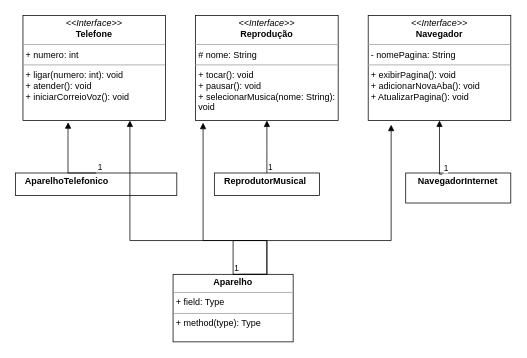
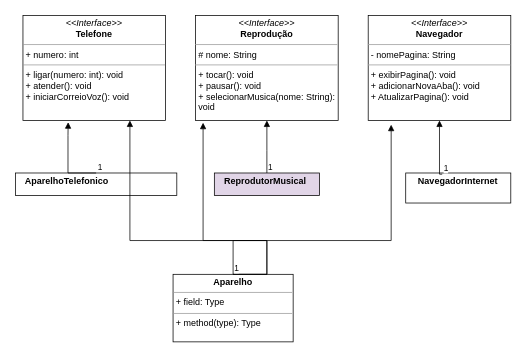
  <mxCell id="0" />
  <mxCell id="1" parent="0" />
  <mxCell id="2" value="&lt;p style=&quot;margin:0px;margin-top:4px;text-align:center;&quot;&gt;&lt;i&gt;&amp;lt;&amp;lt;Interface&amp;gt;&amp;gt;&lt;/i&gt;&lt;br&gt;&lt;b&gt;Reprodução&lt;/b&gt;&lt;/p&gt;&lt;hr size=&quot;1&quot;&gt;&lt;p style=&quot;margin:0px;margin-left:4px;&quot;&gt;# nome: String&lt;/p&gt;&lt;hr size=&quot;1&quot;&gt;&lt;p style=&quot;margin:0px;margin-left:4px;&quot;&gt;+ tocar(): void&lt;/p&gt;&lt;p style=&quot;margin:0px;margin-left:4px;&quot;&gt;+ pausar(): void&lt;/p&gt;&lt;p style=&quot;margin:0px;margin-left:4px;&quot;&gt;+ selecionarMusica(nome: String): void&lt;/p&gt;" style="verticalAlign=top;align=left;overflow=fill;fontSize=12;fontFamily=Helvetica;html=1;whiteSpace=wrap;" vertex="1" parent="1"><mxGeometry x="260" y="20" width="190" height="140" as="geometry" /></mxCell>
  <mxCell id="3" value="&lt;p style=&quot;margin:0px;margin-top:4px;text-align:center;&quot;&gt;&lt;i&gt;&amp;lt;&amp;lt;Interface&amp;gt;&amp;gt;&lt;/i&gt;&lt;br&gt;&lt;b&gt;Telefone&lt;/b&gt;&lt;/p&gt;&lt;hr size=&quot;1&quot;&gt;&lt;p style=&quot;margin:0px;margin-left:4px;&quot;&gt;+ numero: int&lt;/p&gt;&lt;hr size=&quot;1&quot;&gt;&lt;p style=&quot;margin:0px;margin-left:4px;&quot;&gt;+ ligar(numero: int): void&lt;/p&gt;&lt;p style=&quot;margin:0px;margin-left:4px;&quot;&gt;+ atender(): void&lt;/p&gt;&lt;p style=&quot;margin:0px;margin-left:4px;&quot;&gt;+ iniciarCorreioVoz(): void&lt;/p&gt;" style="verticalAlign=top;align=left;overflow=fill;fontSize=12;fontFamily=Helvetica;html=1;whiteSpace=wrap;" vertex="1" parent="1"><mxGeometry x="30" y="20" width="190" height="140" as="geometry" /></mxCell>
  <mxCell id="4" value="&lt;p style=&quot;margin:0px;margin-top:4px;text-align:center;&quot;&gt;&lt;i&gt;&amp;lt;&amp;lt;Interface&amp;gt;&amp;gt;&lt;/i&gt;&lt;br&gt;&lt;b&gt;Navegador&lt;/b&gt;&lt;/p&gt;&lt;hr size=&quot;1&quot;&gt;&lt;p style=&quot;margin:0px;margin-left:4px;&quot;&gt;- nomePagina: String&lt;/p&gt;&lt;hr size=&quot;1&quot;&gt;&lt;p style=&quot;margin:0px;margin-left:4px;&quot;&gt;+ exibirPagina(): void&lt;/p&gt;&lt;p style=&quot;margin:0px;margin-left:4px;&quot;&gt;+ adicionarNovaAba(): void&lt;/p&gt;&lt;p style=&quot;margin:0px;margin-left:4px;&quot;&gt;+ AtualizarPagina(): void&lt;/p&gt;" style="verticalAlign=top;align=left;overflow=fill;fontSize=12;fontFamily=Helvetica;html=1;whiteSpace=wrap;" vertex="1" parent="1"><mxGeometry x="490" y="20" width="190" height="140" as="geometry" /></mxCell>
- <mxCell id="5" value="&lt;p style=&quot;margin:0px;margin-top:4px;text-align:center;&quot;&gt;&lt;/p&gt;&lt;div style=&quot;height:2px;&quot;&gt;&lt;b&gt;&amp;nbsp; &amp;nbsp; ReprodutorMusical&lt;/b&gt;&lt;/div&gt;" style="verticalAlign=top;align=left;overflow=fill;fontSize=12;fontFamily=Helvetica;html=1;whiteSpace=wrap;" vertex="1" parent="1"><mxGeometry x="285" y="230" width="140" height="30" as="geometry" /></mxCell>
+ <mxCell id="5" value="&lt;p style=&quot;margin:0px;margin-top:4px;text-align:center;&quot;&gt;&lt;/p&gt;&lt;div style=&quot;height:2px;&quot;&gt;&lt;b&gt;&amp;nbsp; &amp;nbsp; ReprodutorMusical&lt;/b&gt;&lt;/div&gt;" style="verticalAlign=top;align=left;overflow=fill;fontSize=12;fontFamily=Helvetica;html=1;whiteSpace=wrap;fillColor=#e1d5e7;" vertex="1" parent="1"><mxGeometry x="285" y="230" width="140" height="30" as="geometry" /></mxCell>
  <mxCell id="6" value="&lt;p style=&quot;margin:0px;margin-top:4px;text-align:center;&quot;&gt;&lt;/p&gt;&lt;div style=&quot;height:2px;&quot;&gt;&lt;b&gt;&amp;nbsp; &amp;nbsp; AparelhoTelefonico&lt;/b&gt;&lt;/div&gt;" style="verticalAlign=top;align=left;overflow=fill;fontSize=12;fontFamily=Helvetica;html=1;whiteSpace=wrap;" vertex="1" parent="1"><mxGeometry x="20" y="230" width="215" height="30" as="geometry" /></mxCell>
  <mxCell id="7" value="&lt;p style=&quot;margin:0px;margin-top:4px;text-align:center;&quot;&gt;&lt;/p&gt;&lt;div style=&quot;height:2px;&quot;&gt;&lt;b&gt;&amp;nbsp; &amp;nbsp; &amp;nbsp;NavegadorInternet&lt;/b&gt;&lt;/div&gt;" style="verticalAlign=top;align=left;overflow=fill;fontSize=12;fontFamily=Helvetica;html=1;whiteSpace=wrap;" vertex="1" parent="1"><mxGeometry x="540" y="230" width="140" height="40" as="geometry" /></mxCell>
  <mxCell id="8" value="&lt;p style=&quot;margin:0px;margin-top:4px;text-align:center;&quot;&gt;&lt;b&gt;Aparelho&lt;/b&gt;&lt;/p&gt;&lt;hr size=&quot;1&quot;&gt;&lt;p style=&quot;margin:0px;margin-left:4px;&quot;&gt;+ field: Type&lt;/p&gt;&lt;hr size=&quot;1&quot;&gt;&lt;p style=&quot;margin:0px;margin-left:4px;&quot;&gt;+ method(type): Type&lt;/p&gt;" style="verticalAlign=top;align=left;overflow=fill;fontSize=12;fontFamily=Helvetica;html=1;whiteSpace=wrap;" vertex="1" parent="1"><mxGeometry x="230" y="365" width="160" height="90" as="geometry" /></mxCell>
  <mxCell id="9" value="" style="endArrow=block;endFill=1;html=1;edgeStyle=orthogonalEdgeStyle;align=left;verticalAlign=top;rounded=0;exitX=0.5;exitY=0;exitDx=0;exitDy=0;entryX=0.161;entryY=1.04;entryDx=0;entryDy=0;entryPerimeter=0;" edge="1" parent="1" source="8" target="4"><mxGeometry x="-1" relative="1" as="geometry"><mxPoint x="370" y="120" as="sourcePoint" /><mxPoint x="530" y="120" as="targetPoint" /><Array as="points"><mxPoint x="355" y="320" /><mxPoint x="521" y="320" /></Array></mxGeometry></mxCell>
  <mxCell id="10" value="1" style="edgeLabel;resizable=0;html=1;align=left;verticalAlign=bottom;" connectable="0" vertex="1" parent="9"><mxGeometry x="-1" relative="1" as="geometry" /></mxCell>
  <mxCell id="11" value="" style="endArrow=block;endFill=1;html=1;edgeStyle=orthogonalEdgeStyle;align=left;verticalAlign=top;rounded=0;exitX=0.5;exitY=0;exitDx=0;exitDy=0;" edge="1" parent="1" source="8"><mxGeometry x="-1" relative="1" as="geometry"><mxPoint x="365" y="375" as="sourcePoint" /><mxPoint x="270" y="163" as="targetPoint" /><Array as="points"><mxPoint x="355" y="320" /><mxPoint x="270" y="320" /><mxPoint x="270" y="163" /></Array></mxGeometry></mxCell>
  <mxCell id="12" value="1" style="edgeLabel;resizable=0;html=1;align=left;verticalAlign=bottom;" connectable="0" vertex="1" parent="11"><mxGeometry x="-1" relative="1" as="geometry" /></mxCell>
  <mxCell id="13" value="" style="endArrow=block;endFill=1;html=1;edgeStyle=orthogonalEdgeStyle;align=left;verticalAlign=top;rounded=0;exitX=0.5;exitY=0;exitDx=0;exitDy=0;entryX=0.75;entryY=1;entryDx=0;entryDy=0;" edge="1" parent="1" source="8" target="3"><mxGeometry x="-1" relative="1" as="geometry"><mxPoint x="375" y="385" as="sourcePoint" /><mxPoint x="541" y="186" as="targetPoint" /><Array as="points"><mxPoint x="355" y="320" /><mxPoint x="173" y="320" /></Array></mxGeometry></mxCell>
  <mxCell id="14" value="1" style="edgeLabel;resizable=0;html=1;align=left;verticalAlign=bottom;" connectable="0" vertex="1" parent="13"><mxGeometry x="-1" relative="1" as="geometry" /></mxCell>
  <mxCell id="15" value="" style="endArrow=block;endFill=1;html=1;edgeStyle=orthogonalEdgeStyle;align=left;verticalAlign=top;rounded=0;entryX=0.5;entryY=1;entryDx=0;entryDy=0;exitX=0.347;exitY=0.04;exitDx=0;exitDy=0;exitPerimeter=0;" edge="1" parent="1" source="7" target="4"><mxGeometry x="-1" relative="1" as="geometry"><mxPoint x="550" y="400" as="sourcePoint" /><mxPoint x="551" y="310" as="targetPoint" /><Array as="points"><mxPoint x="585" y="231" /></Array></mxGeometry></mxCell>
  <mxCell id="16" value="1" style="edgeLabel;resizable=0;html=1;align=left;verticalAlign=bottom;" connectable="0" vertex="1" parent="15"><mxGeometry x="-1" relative="1" as="geometry" /></mxCell>
  <mxCell id="17" value="" style="endArrow=block;endFill=1;html=1;edgeStyle=orthogonalEdgeStyle;align=left;verticalAlign=top;rounded=0;entryX=0.5;entryY=1;entryDx=0;entryDy=0;exitX=0.5;exitY=0;exitDx=0;exitDy=0;" edge="1" parent="1" source="5" target="2"><mxGeometry x="-1" relative="1" as="geometry"><mxPoint x="560" y="410" as="sourcePoint" /><mxPoint x="561" y="320" as="targetPoint" /><Array as="points"><mxPoint x="355" y="200" /><mxPoint x="355" y="200" /></Array></mxGeometry></mxCell>
  <mxCell id="18" value="1" style="edgeLabel;resizable=0;html=1;align=left;verticalAlign=bottom;" connectable="0" vertex="1" parent="17"><mxGeometry x="-1" relative="1" as="geometry" /></mxCell>
  <mxCell id="19" value="" style="endArrow=block;endFill=1;html=1;edgeStyle=orthogonalEdgeStyle;align=left;verticalAlign=top;rounded=0;exitX=0.5;exitY=0;exitDx=0;exitDy=0;entryX=0.317;entryY=1.017;entryDx=0;entryDy=0;entryPerimeter=0;" edge="1" parent="1" source="6" target="3"><mxGeometry x="-1" relative="1" as="geometry"><mxPoint x="570" y="420" as="sourcePoint" /><mxPoint x="571" y="330" as="targetPoint" /><Array as="points"><mxPoint x="90" y="180" /><mxPoint x="90" y="180" /></Array></mxGeometry></mxCell>
  <mxCell id="20" value="1" style="edgeLabel;resizable=0;html=1;align=left;verticalAlign=bottom;" connectable="0" vertex="1" parent="19"><mxGeometry x="-1" relative="1" as="geometry" /></mxCell>
